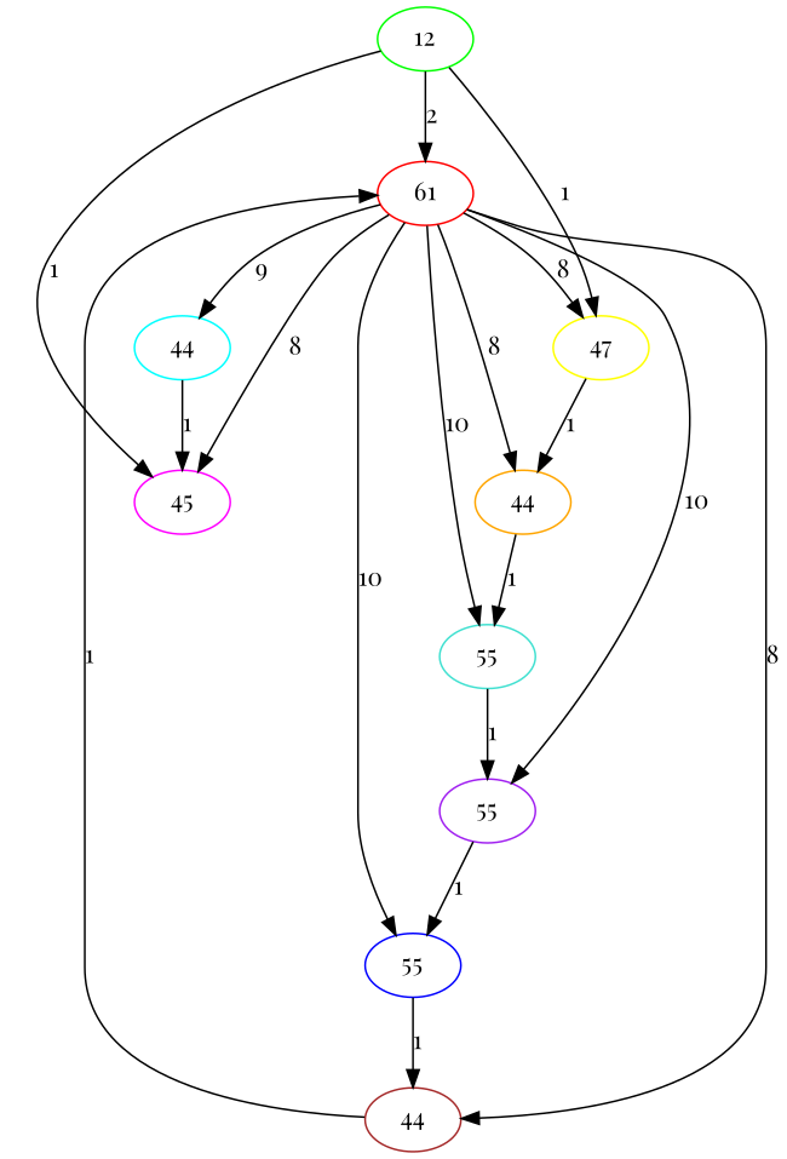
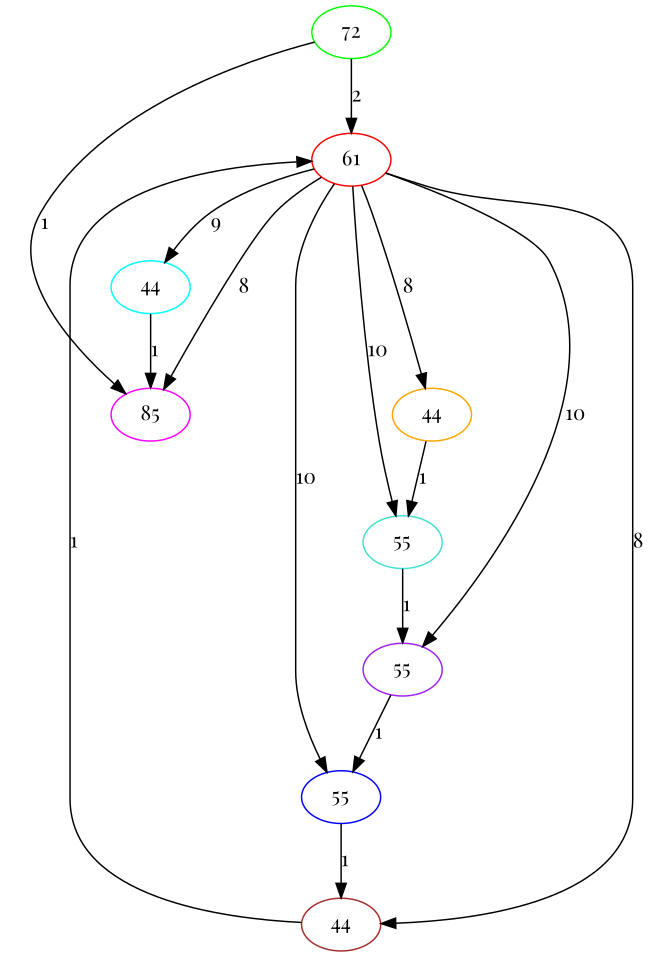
  strict digraph {
    fontname="Playfair Display"
    node [fontname="Playfair Display"]
    edge [fontname="Playfair Display"]
    n1 [color=red label=61]
    n2 [color=blue label=55]
-   n3 [color=yellow label=47]
    n4 [color=cyan label=44]
    n5 [color=purple label=55]
    n6 [color=orange label=44]
    n7 [color=brown label=44]
-   n8 [color=magenta label=45]
+   n8 [color=magenta label=85]
    n9 [color=turquoise label=55]
-   n10 [color=green label=12]
+   n10 [color=green label=72]
    n1 -> n2 [label=10]
-   n1 -> n3 [label=8]
    n1 -> n4 [label=9]
    n1 -> n5 [label=10]
    n1 -> n6 [label=8]
    n1 -> n7 [label=8]
    n1 -> n8 [label=8]
    n1 -> n9 [label=10]
    n2 -> n7 [label=1]
-   n3 -> n6 [label=1]
    n4 -> n8 [label=1]
    n5 -> n2 [label=1]
    n6 -> n9 [label=1]
    n7 -> n1 [label=1]
    n9 -> n5 [label=1]
    n10 -> n1 [label=2]
-   n10 -> n3 [label=1]
    n10 -> n8 [label=1]
  }
